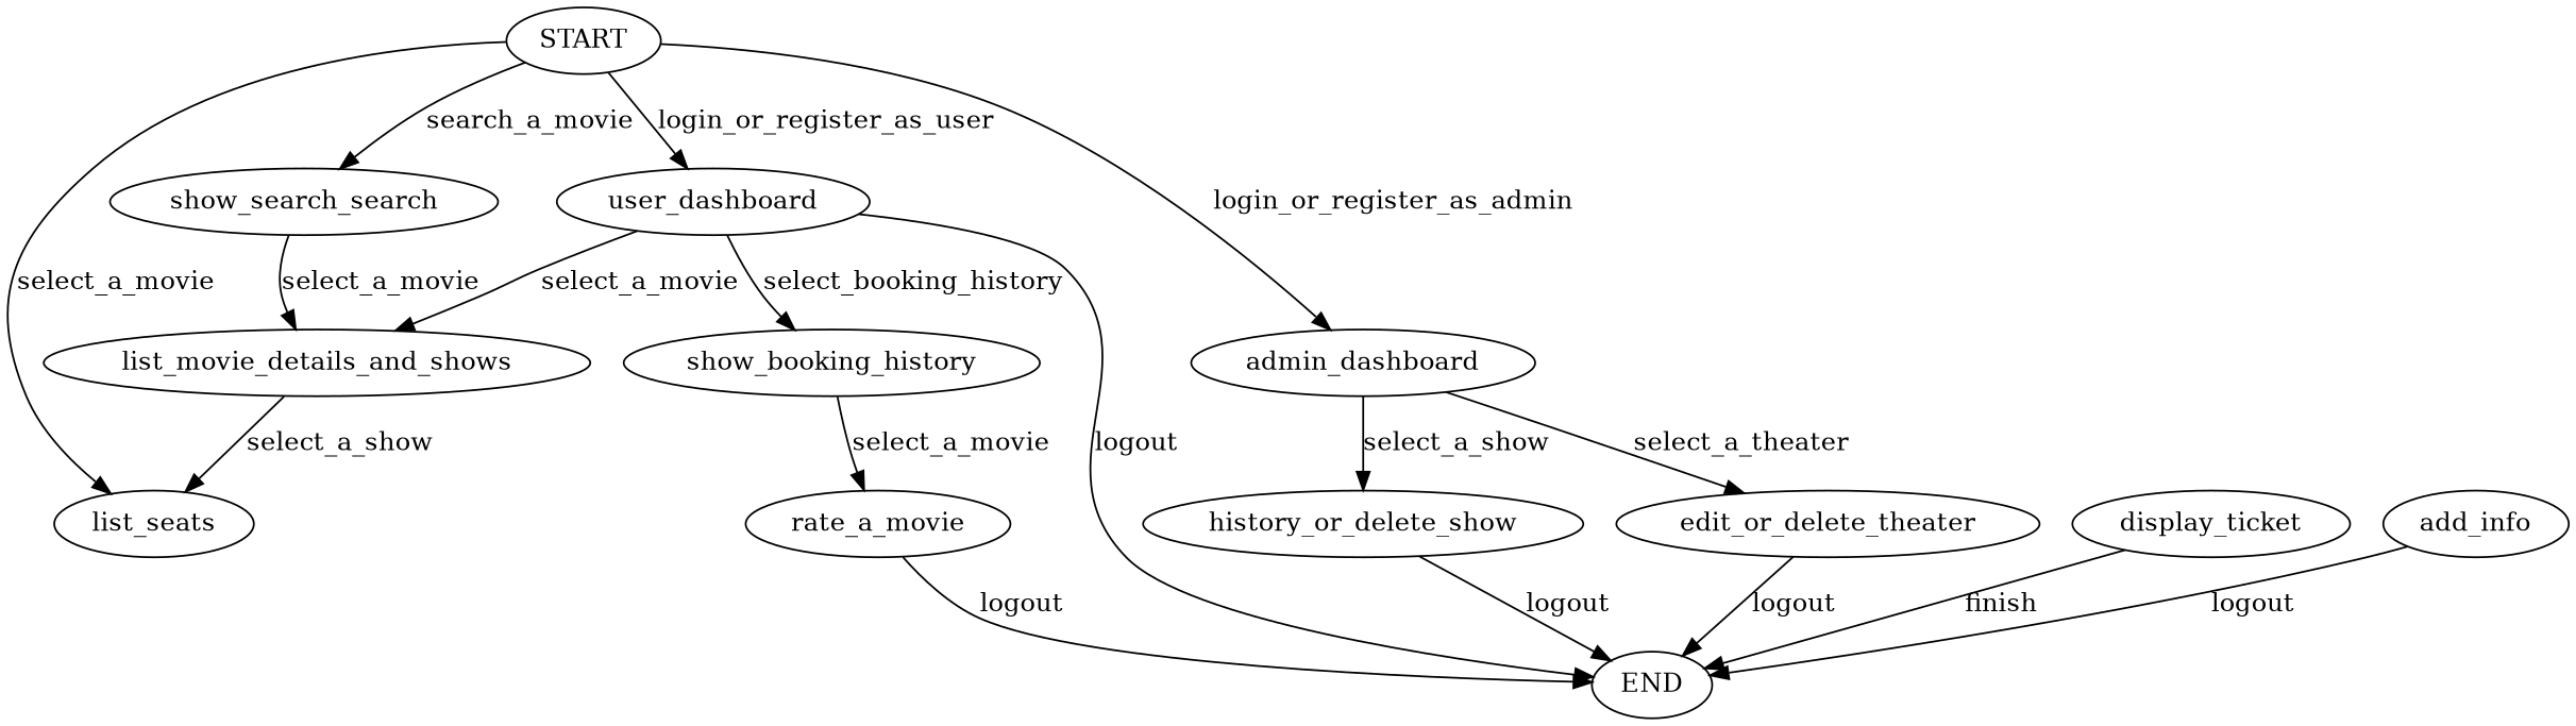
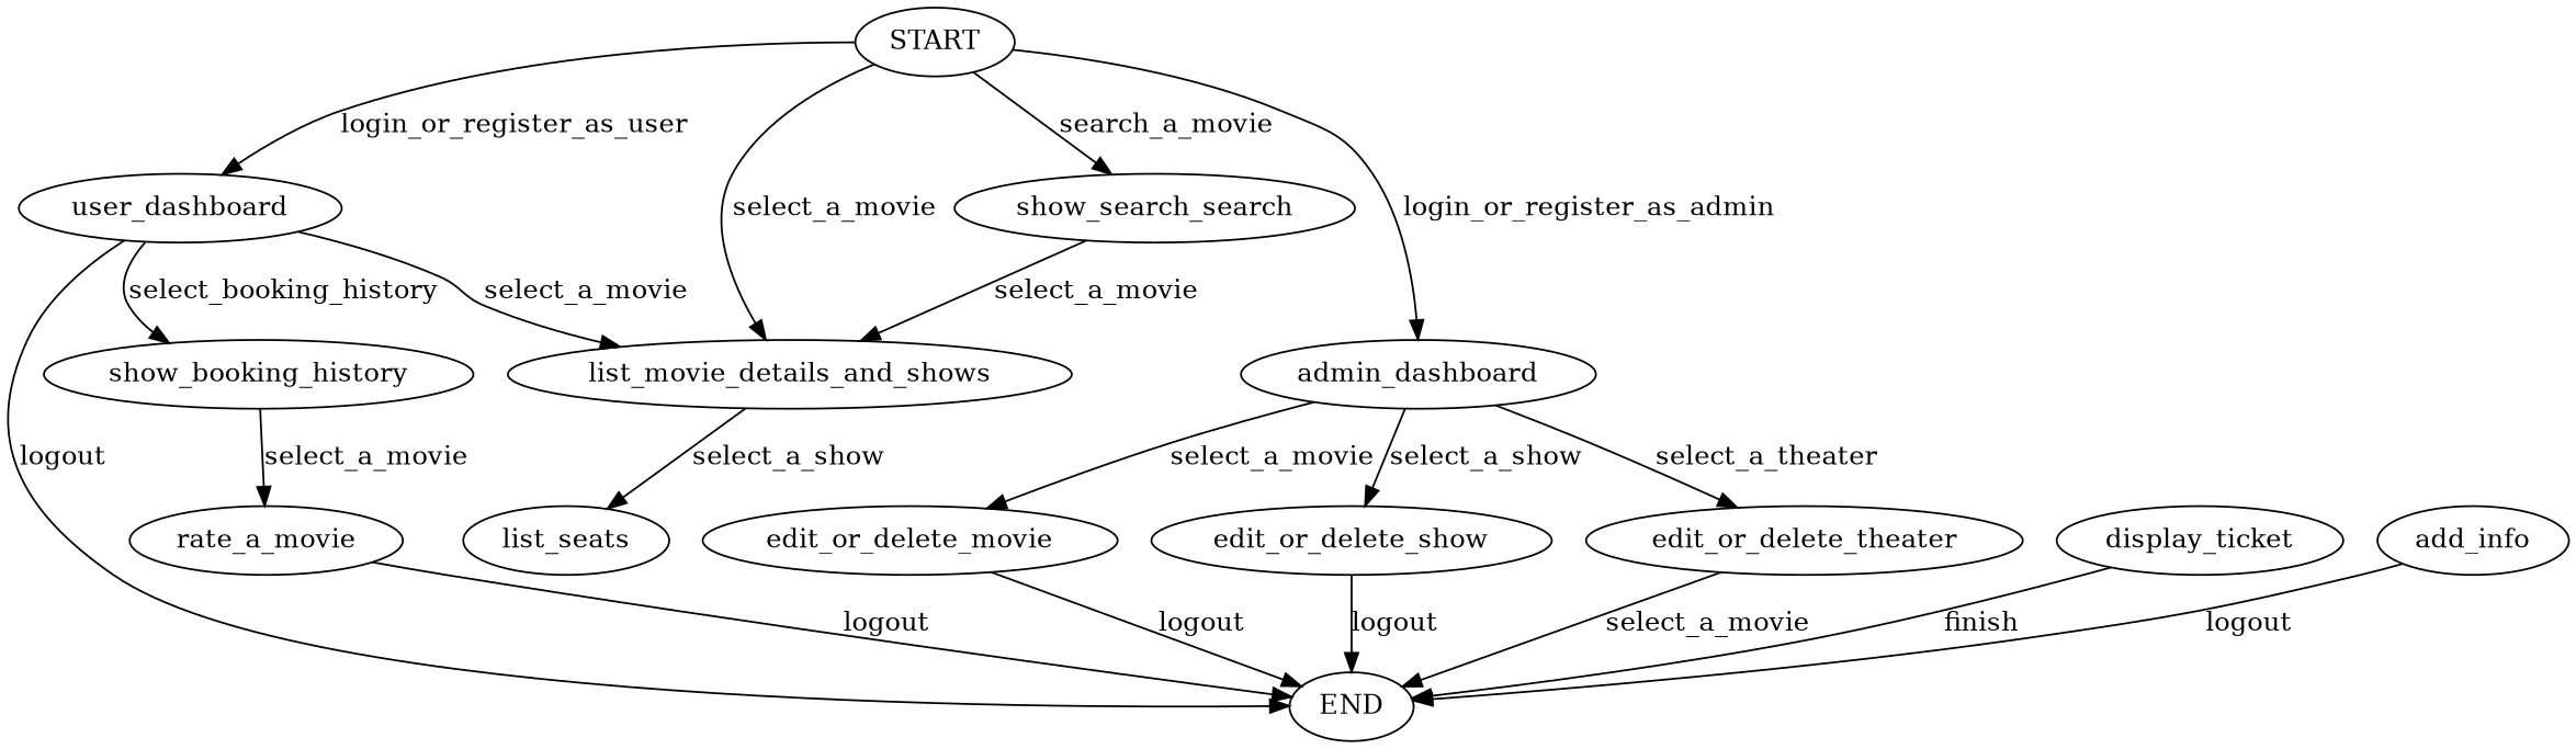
  digraph {
    START
    user_dashboard
    list_movie_details_and_shows
    n4 [label=show_search_search]
    admin_dashboard
    END
    show_booking_history
    list_seats
-   edit_or_delete_show [label=history_or_delete_show]
+   edit_or_delete_movie
+   edit_or_delete_show
    edit_or_delete_theater
    rate_a_movie
    display_ticket
    add_info
    START -> user_dashboard [label=login_or_register_as_user]
-   START -> list_seats [label=select_a_movie]
+   START -> list_movie_details_and_shows [label=select_a_movie]
    START -> n4 [label=search_a_movie]
    START -> admin_dashboard [label=login_or_register_as_admin]
    user_dashboard -> list_movie_details_and_shows [label=select_a_movie]
    user_dashboard -> END [label=logout]
    user_dashboard -> show_booking_history [label=select_booking_history]
    list_movie_details_and_shows -> list_seats [label=select_a_show]
    n4 -> list_movie_details_and_shows [label=select_a_movie]
+   admin_dashboard -> edit_or_delete_movie [label=select_a_movie]
    admin_dashboard -> edit_or_delete_show [label=select_a_show]
    admin_dashboard -> edit_or_delete_theater [label=select_a_theater]
    show_booking_history -> rate_a_movie [label=select_a_movie]
+   edit_or_delete_movie -> END [label=logout]
    edit_or_delete_show -> END [label=logout]
-   edit_or_delete_theater -> END [label=logout]
+   edit_or_delete_theater -> END [label=select_a_movie]
    rate_a_movie -> END [label=logout]
    display_ticket -> END [label=finish]
    add_info -> END [label=logout]
  }
